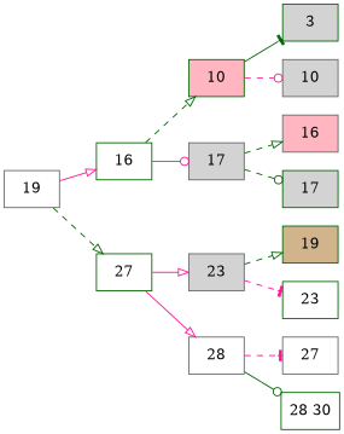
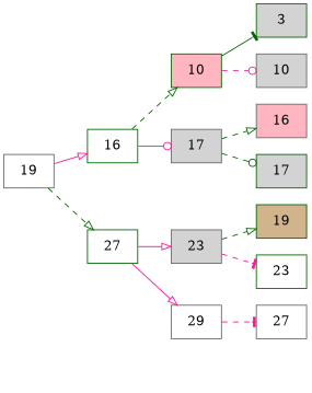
  digraph {
    fontname="DejaVu Serif"
    rankdir=LR
    node [color=darkgreen fillcolor=white fontname="DejaVu Serif" shape=box style=filled]
    edge [arrowhead=onormal color=deeppink fontname="DejaVu Serif" style=dashed]
    n1 [color=gray40 label=19]
    n2 [label=16]
    n3 [label=27]
    n4 [fillcolor=lightpink label=10]
    n5 [color=gray40 fillcolor=lightgrey label=17]
    n6 [color=gray40 fillcolor=lightgrey label=23]
-   n7 [color=gray40 label=28]
+   n7 [color=gray40 label=29]
    n8 [fillcolor=lightgrey label=3]
    n9 [color=gray40 fillcolor=lightgrey label=10]
    n10 [color=gray40 fillcolor=lightpink label=16]
    n11 [fillcolor=lightgrey label=17]
    n12 [fillcolor=tan label=19]
    n13 [label=23]
    n14 [color=gray40 label=27]
-   n15 [label="28 30"]
    n1 -> n2 [style=solid]
    n1 -> n3 [color=darkgreen]
    n2 -> n4 [color=darkgreen]
    n2 -> n5 [arrowhead=odot style=solid]
    n3 -> n6 [style=solid]
    n3 -> n7 [style=solid]
    n4 -> n8 [arrowhead=tee color=darkgreen style=solid]
    n4 -> n9 [arrowhead=odot]
    n5 -> n10 [color=darkgreen]
    n5 -> n11 [arrowhead=odot color=darkgreen]
    n6 -> n12 [color=darkgreen]
    n6 -> n13 [arrowhead=tee]
    n7 -> n14 [arrowhead=tee]
-   n7 -> n15 [arrowhead=odot color=darkgreen style=solid]
  }
